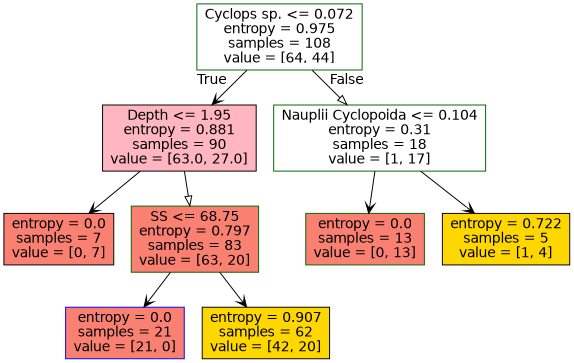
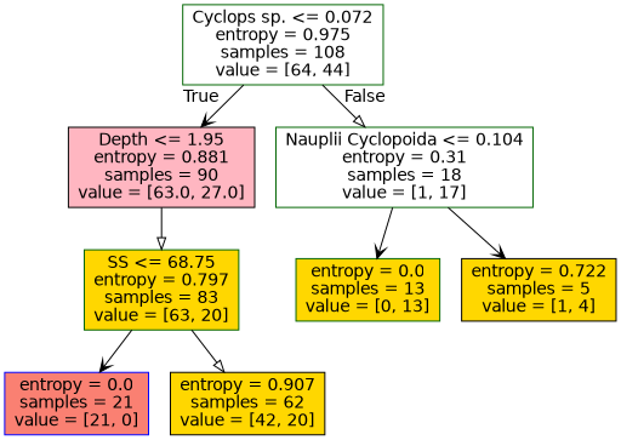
  digraph {
    node [color=darkgreen fillcolor=salmon fontname=helvetica shape=box style=filled]
    edge [arrowhead=vee fontname=helvetica]
    n1 [fillcolor=white label="Cyclops sp. <= 0.072\nentropy = 0.975\nsamples = 108\nvalue = [64, 44]"]
    n2 [color=black fillcolor=lightpink label="Depth <= 1.95\nentropy = 0.881\nsamples = 90\nvalue = [63.0, 27.0]"]
    n3 [fillcolor=white label="Nauplii Cyclopoida <= 0.104\nentropy = 0.31\nsamples = 18\nvalue = [1, 17]"]
-   n4 [color=black label="entropy = 0.0\nsamples = 7\nvalue = [0, 7]"]
-   n5 [label="SS <= 68.75\nentropy = 0.797\nsamples = 83\nvalue = [63, 20]"]
-   n6 [label="entropy = 0.0\nsamples = 13\nvalue = [0, 13]"]
+   n5 [fillcolor=gold label="SS <= 68.75\nentropy = 0.797\nsamples = 83\nvalue = [63, 20]"]
+   n6 [fillcolor=gold label="entropy = 0.0\nsamples = 13\nvalue = [0, 13]"]
    n7 [color=black fillcolor=gold label="entropy = 0.722\nsamples = 5\nvalue = [1, 4]"]
    n8 [color=blue label="entropy = 0.0\nsamples = 21\nvalue = [21, 0]"]
    n9 [color=black fillcolor=gold label="entropy = 0.907\nsamples = 62\nvalue = [42, 20]"]
    n1 -> n2 [headlabel=True labelangle=45 labeldistance=2.5]
    n1 -> n3 [arrowhead=onormal headlabel=False labelangle=-45 labeldistance=2.5]
-   n2 -> n4
    n2 -> n5 [arrowhead=onormal]
    n3 -> n6
    n3 -> n7
    n5 -> n8
-   n5 -> n9
+   n5 -> n9 [arrowhead=onormal]
  }
